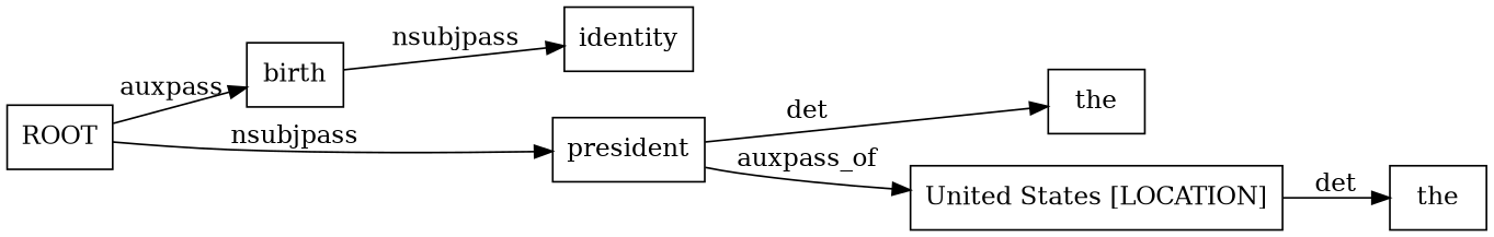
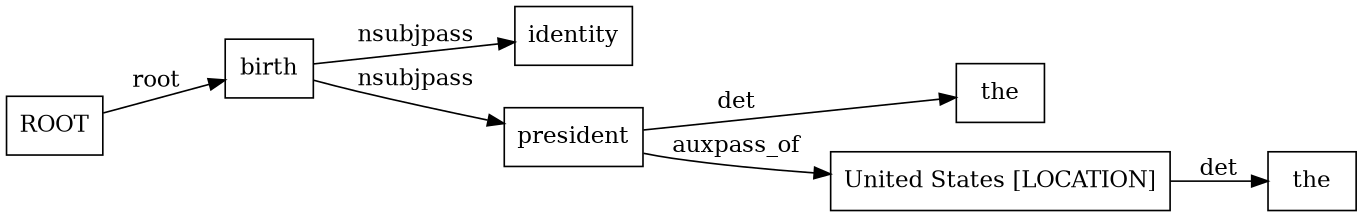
  digraph {
    labelloc=t
    rankdir=LR
    node [shape=box]
    n1 [label=ROOT]
    n2 [label=birth]
    n3 [label=identity]
    n4 [label=president]
    n5 [label=the]
    n6 [label="United States [LOCATION]"]
    n7 [label=the]
-   n1 -> n2 [label=auxpass]
+   n1 -> n2 [label=root]
    n2 -> n3 [label=nsubjpass]
-   n1 -> n4 [label=nsubjpass]
+   n2 -> n4 [label=nsubjpass]
    n4 -> n5 [label=det]
    n4 -> n6 [label=auxpass_of]
    n6 -> n7 [label=det]
  }
